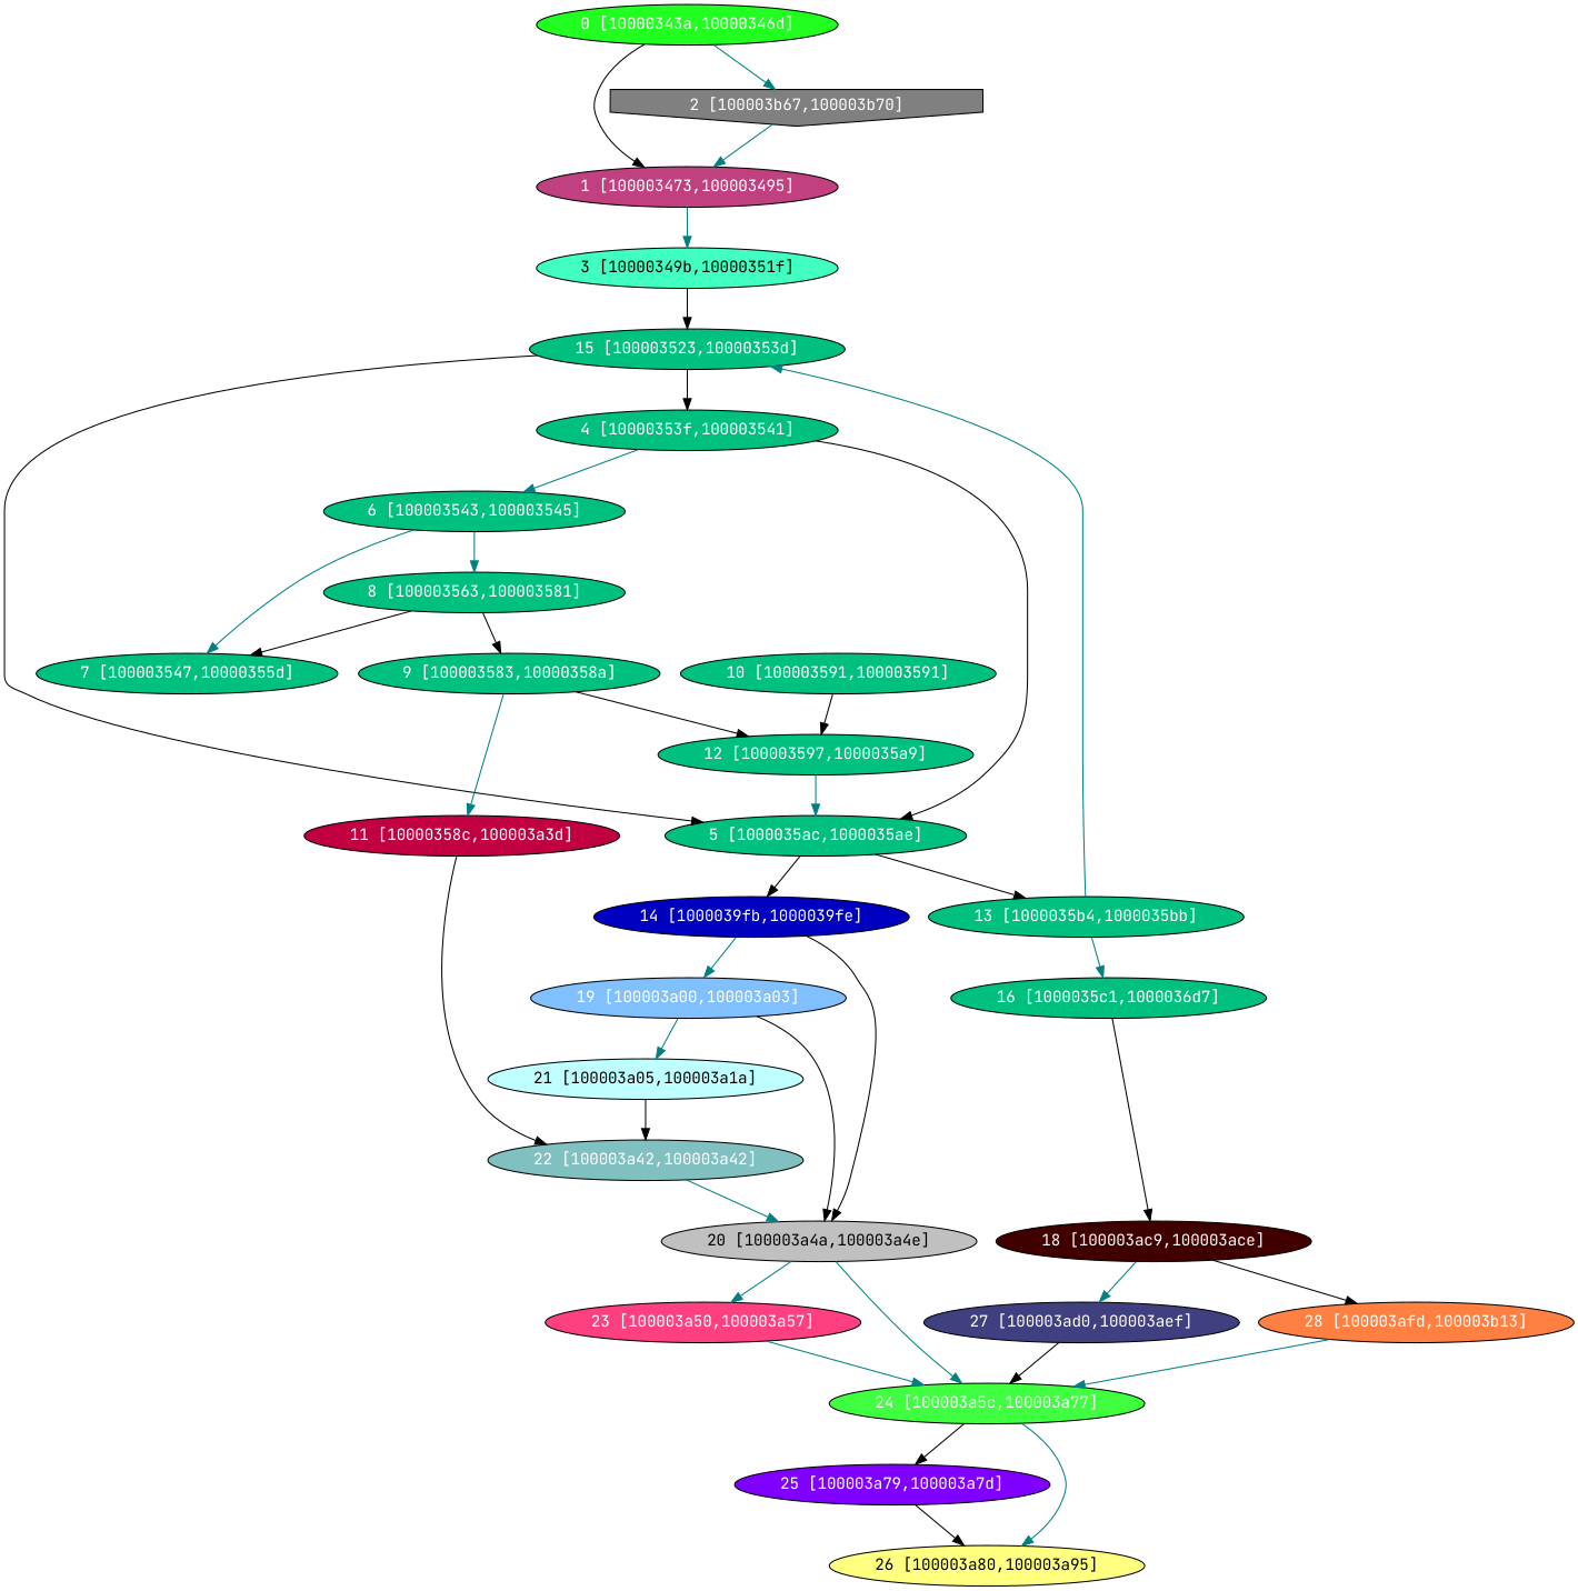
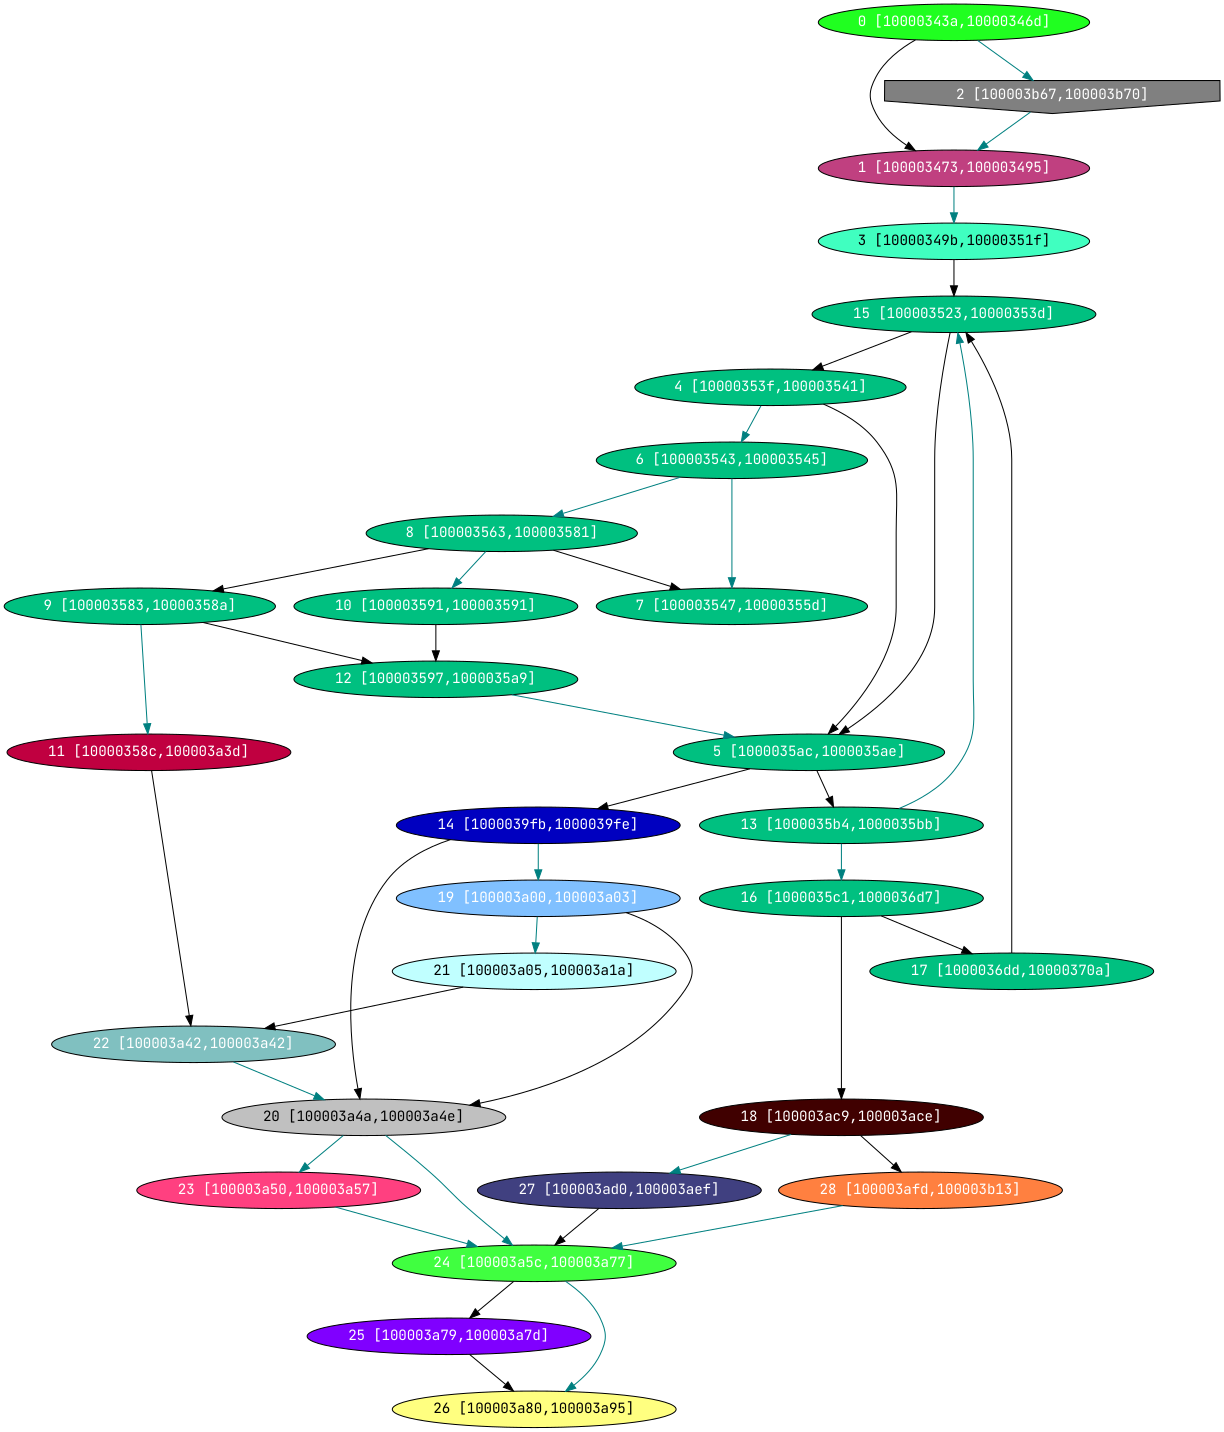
  digraph {
    fontname="JetBrains Mono"
    node [fillcolor="#00C080" fontcolor="#ffffff" fontname="JetBrains Mono" shape=oval style=filled]
    edge [color=black fontname="JetBrains Mono"]
    n1 [fillcolor="#20FF20" label="0 [10000343a,10000346d]"]
    n2 [fillcolor="#C04080" label="1 [100003473,100003495]"]
    n3 [fillcolor="#808080" label="2 [100003b67,100003b70]" shape=invhouse]
    n4 [fillcolor="#40FFC0" fontcolor="#000000" label="3 [10000349b,10000351f]"]
    n5 [label="15 [100003523,10000353d]"]
    n6 [label="4 [10000353f,100003541]"]
    n7 [label="5 [1000035ac,1000035ae]"]
    n8 [label="6 [100003543,100003545]"]
    n9 [label="13 [1000035b4,1000035bb]"]
    n10 [fillcolor="#0000C0" label="14 [1000039fb,1000039fe]"]
    n11 [label="7 [100003547,10000355d]"]
    n12 [label="8 [100003563,100003581]"]
    n13 [label="16 [1000035c1,1000036d7]"]
    n14 [fillcolor="#80C0FF" label="19 [100003a00,100003a03]"]
    n15 [fillcolor="#C0C0C0" fontcolor="#000000" label="20 [100003a4a,100003a4e]"]
    n16 [label="9 [100003583,10000358a]"]
    n17 [label="10 [100003591,100003591]"]
    n18 [fillcolor="#C00040" label="11 [10000358c,100003a3d]"]
    n19 [label="12 [100003597,1000035a9]"]
    n20 [fillcolor="#80C0C0" label="22 [100003a42,100003a42]"]
+   n21 [label="17 [1000036dd,10000370a]"]
    n22 [fillcolor="#400000" label="18 [100003ac9,100003ace]"]
    n23 [fillcolor="#C0FFFF" fontcolor="#000000" label="21 [100003a05,100003a1a]"]
    n24 [fillcolor="#FF4080" label="23 [100003a50,100003a57]"]
    n25 [fillcolor="#40FF40" label="24 [100003a5c,100003a77]"]
    n26 [fillcolor="#404080" label="27 [100003ad0,100003aef]"]
    n27 [fillcolor="#FF8040" label="28 [100003afd,100003b13]"]
    n28 [fillcolor="#8000FF" label="25 [100003a79,100003a7d]"]
    n29 [fillcolor="#FFFF80" fontcolor="#000000" label="26 [100003a80,100003a95]"]
    n1 -> n2
    n1 -> n3 [color=teal]
    n2 -> n4 [color=teal]
    n3 -> n2 [color=teal]
    n4 -> n5
    n5 -> n6
    n5 -> n7
    n6 -> n7
    n6 -> n8 [color=teal]
    n7 -> n9
    n7 -> n10
    n8 -> n11 [color=teal]
    n8 -> n12 [color=teal]
    n9 -> n5 [color=teal]
    n9 -> n13 [color=teal]
    n10 -> n14 [color=teal]
    n10 -> n15
    n12 -> n11
    n12 -> n16
+   n12 -> n17 [color=teal]
+   n13 -> n21
    n13 -> n22
    n14 -> n15
    n14 -> n23 [color=teal]
    n15 -> n24 [color=teal]
    n15 -> n25 [color=teal]
    n16 -> n18 [color=teal]
    n16 -> n19
    n17 -> n19
    n18 -> n20
    n19 -> n7 [color=teal]
    n20 -> n15 [color=teal]
+   n21 -> n5
    n22 -> n26 [color=teal]
    n22 -> n27
    n23 -> n20
    n24 -> n25 [color=teal]
    n25 -> n28
    n25 -> n29 [color=teal]
    n26 -> n25
    n27 -> n25 [color=teal]
    n28 -> n29
  }
